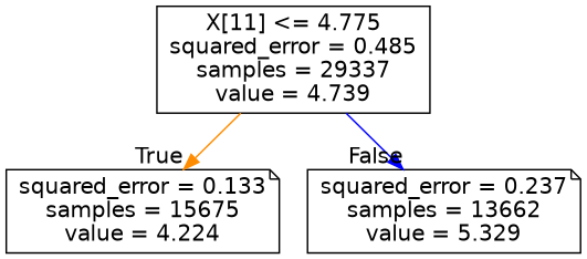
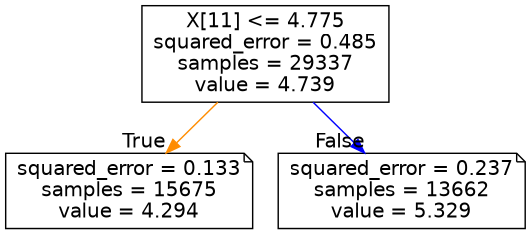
  digraph {
    node [fontname=helvetica shape=note]
    edge [fontname=helvetica labeldistance=2.5]
    n1 [label="X[11] <= 4.775\nsquared_error = 0.485\nsamples = 29337\nvalue = 4.739" shape=box]
-   n2 [label="squared_error = 0.133\nsamples = 15675\nvalue = 4.224"]
+   n2 [label="squared_error = 0.133\nsamples = 15675\nvalue = 4.294"]
    n3 [label="squared_error = 0.237\nsamples = 13662\nvalue = 5.329"]
    n1 -> n2 [headlabel=True labelangle=45 color=darkorange]
    n1 -> n3 [headlabel=False labelangle=-45 color=blue]
  }
